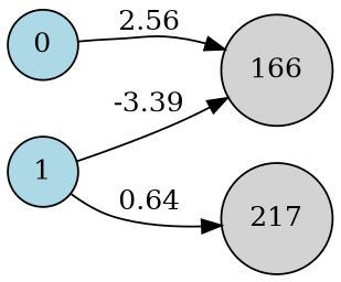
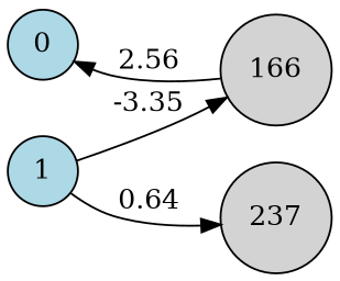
  digraph {
    rankdir=LR
    node [fillcolor=lightblue shape=circle style=filled]
    n1 [label=0]
    n2 [fillcolor=lightgray label=166]
-   n3 [fillcolor=lightgray label=217]
+   n3 [fillcolor=lightgray label=237]
    n4 [label=1]
-   n1 -> n2 [label=2.56]
-   n4 -> n2 [label=-3.39]
+   n2 -> n1 [label=2.56]
+   n4 -> n2 [label=-3.35]
    n4 -> n3 [label=0.64]
  }
